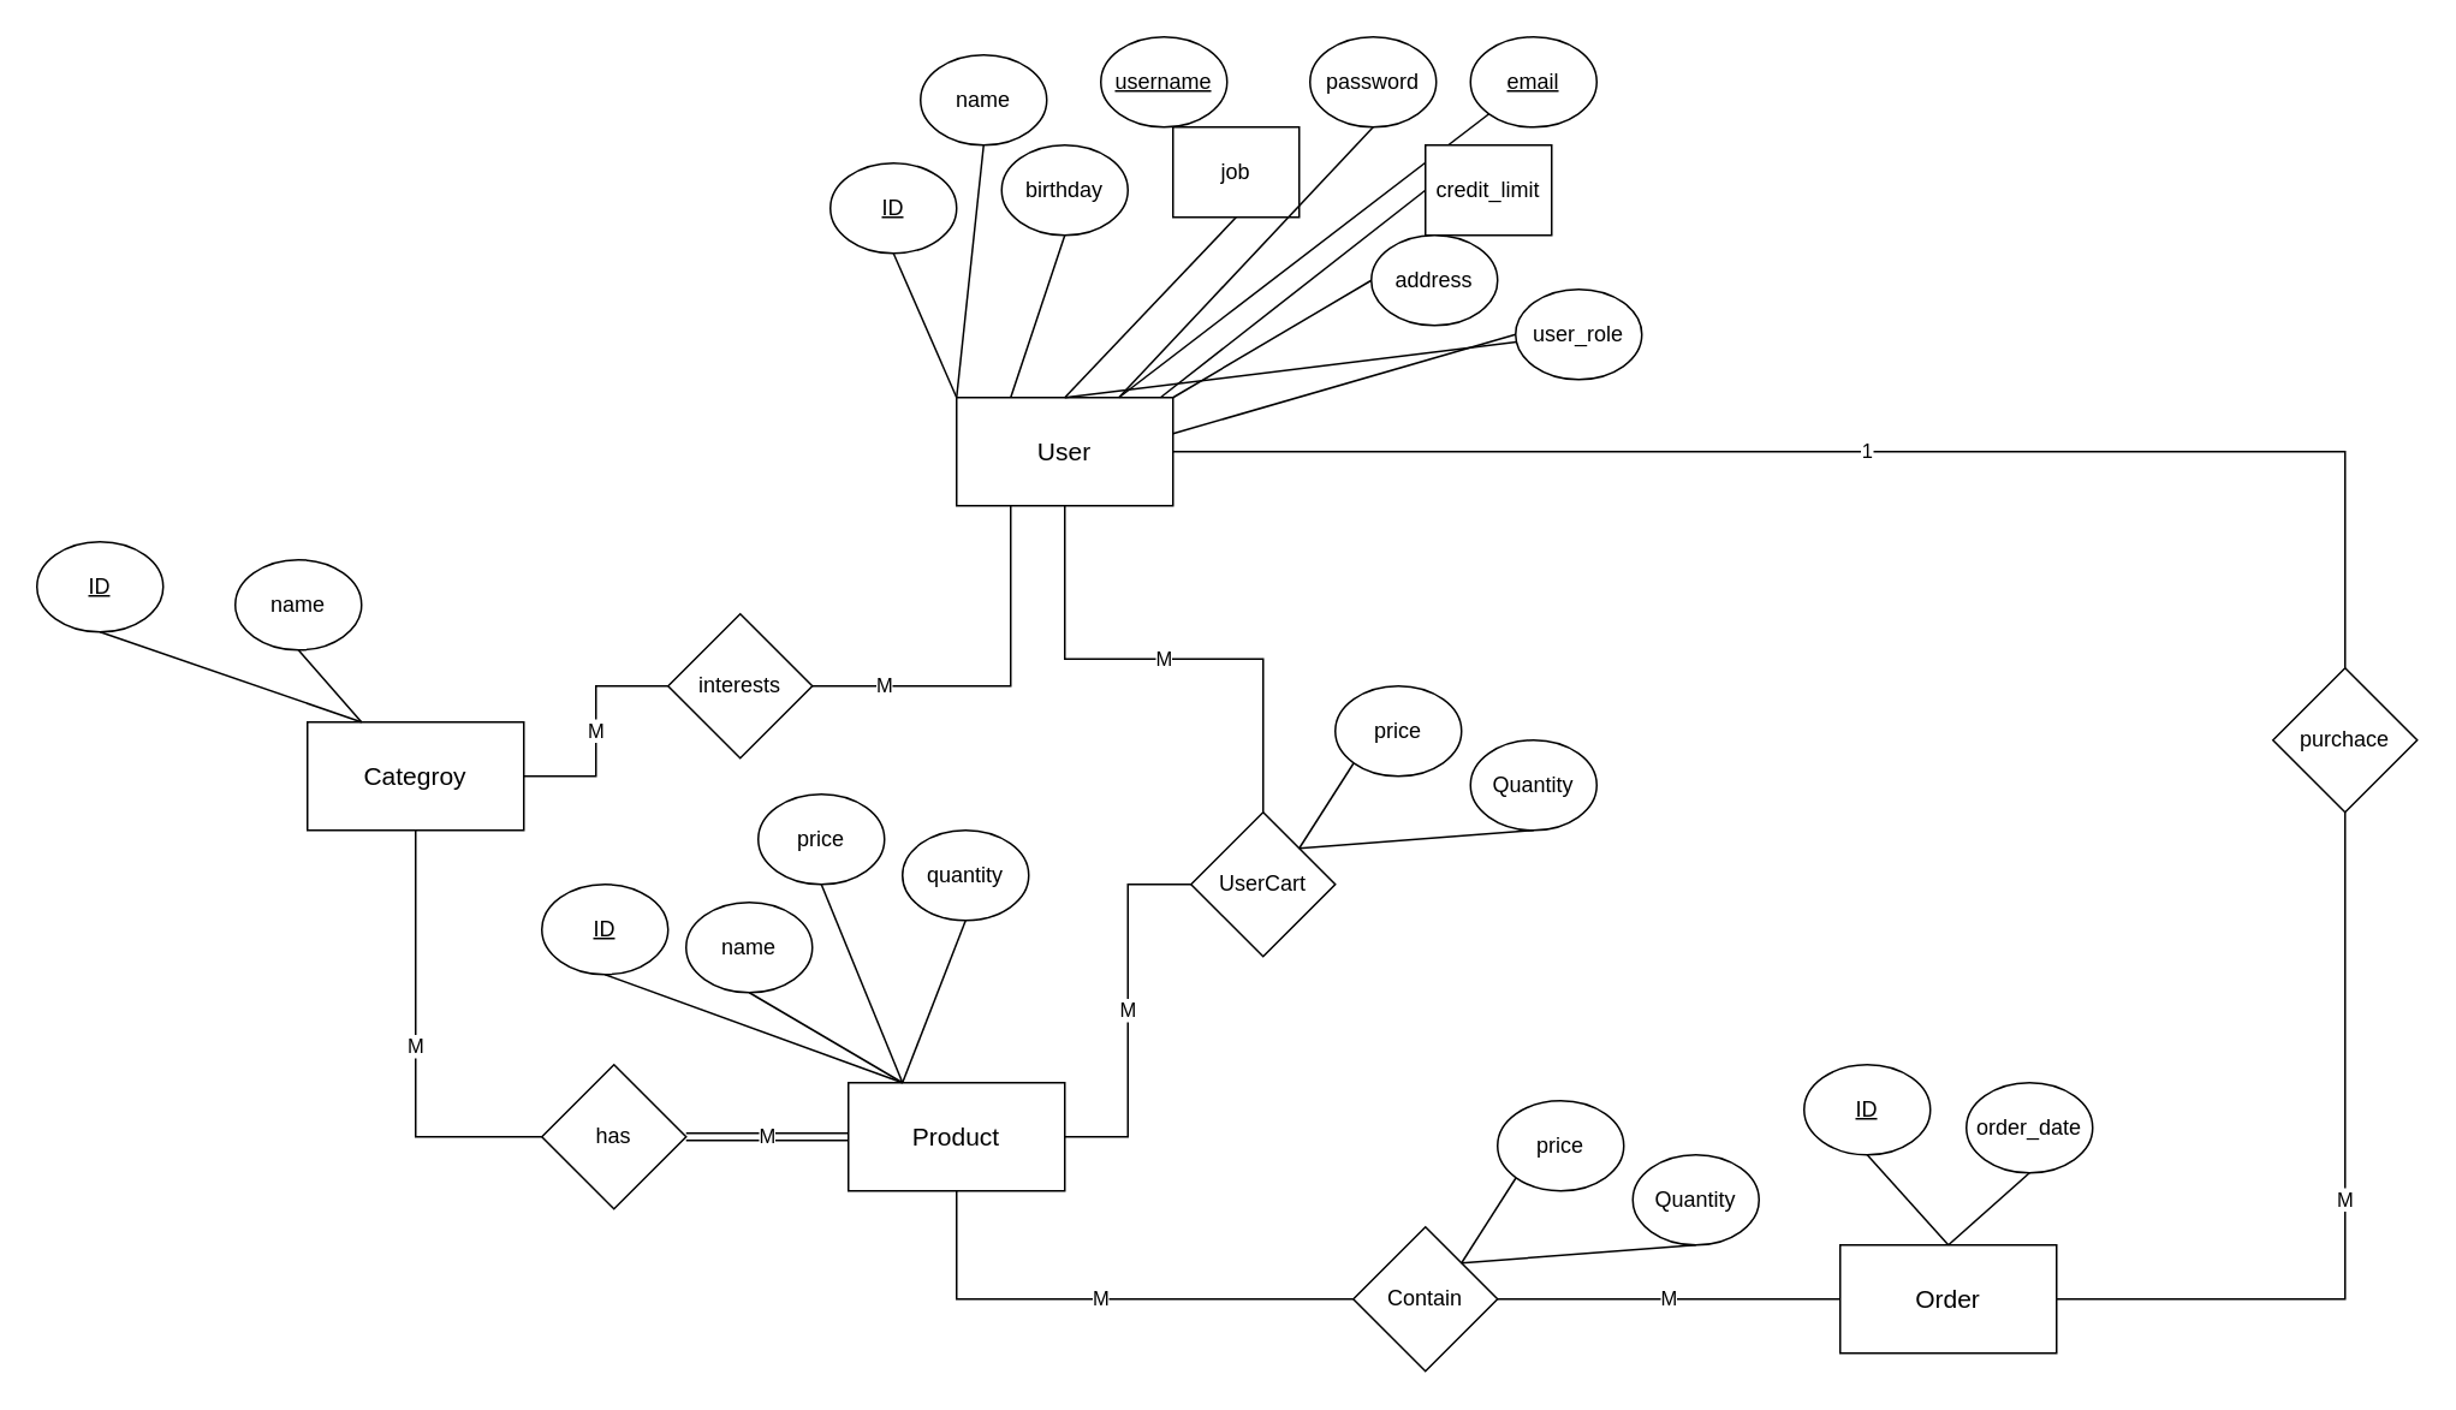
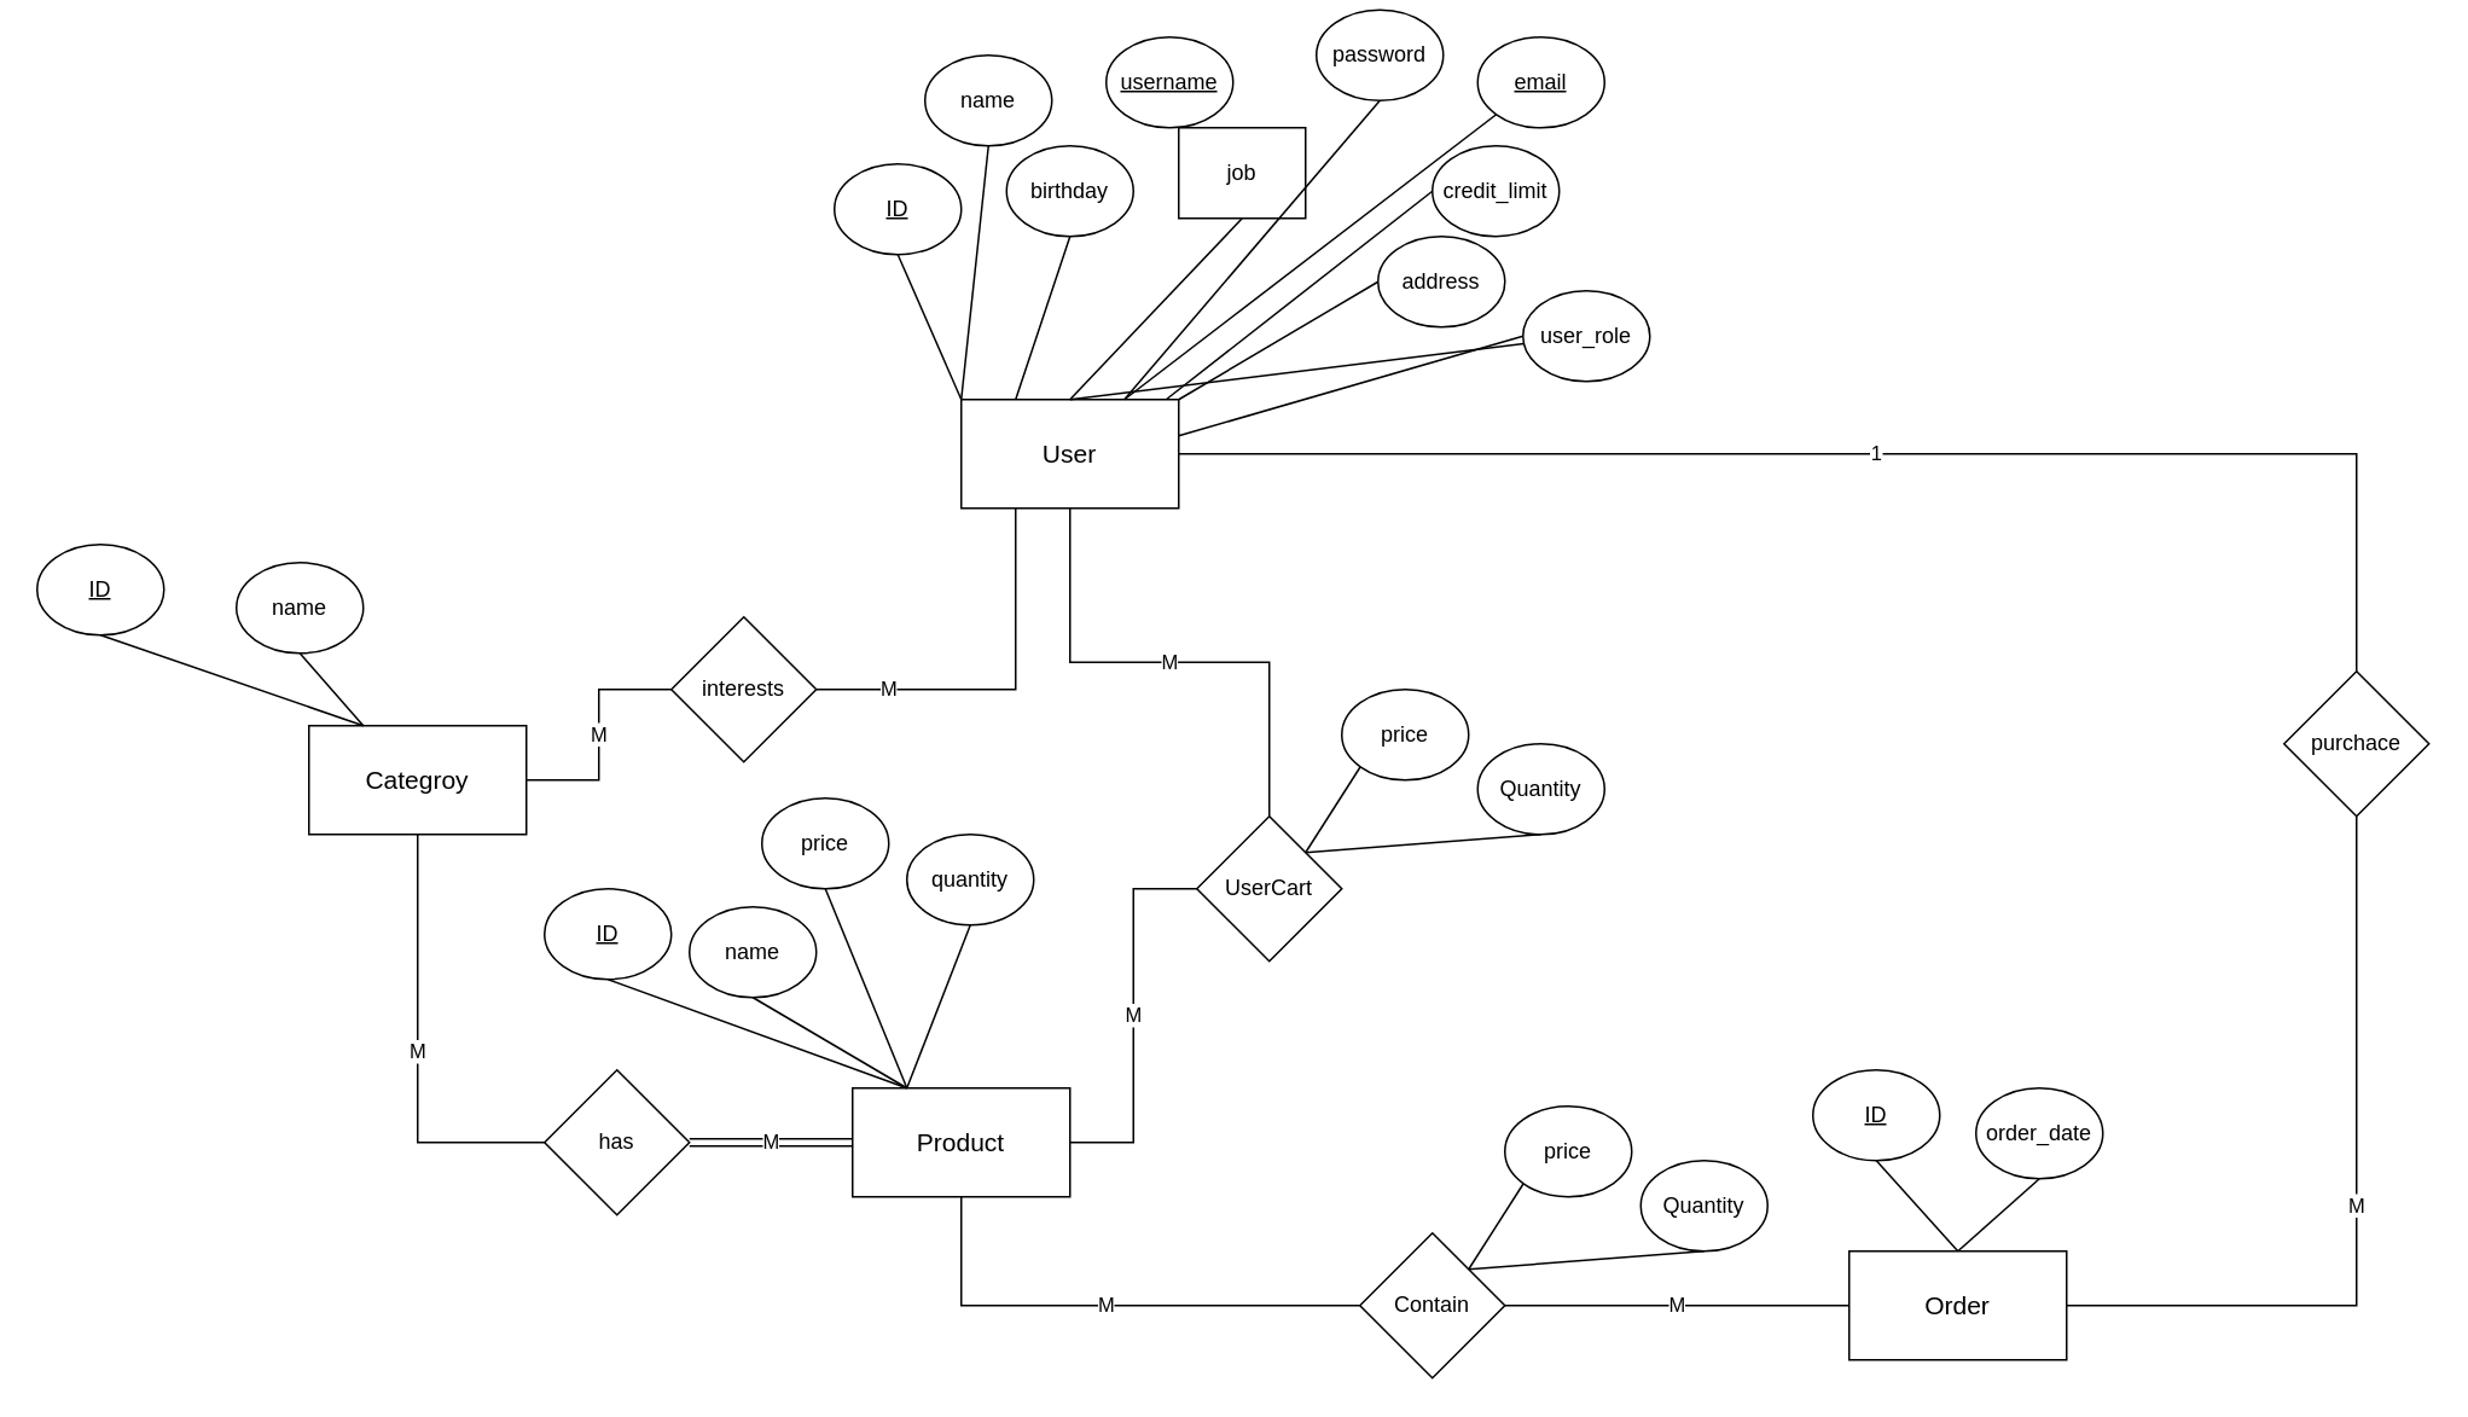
  <mxCell id="0" />
  <mxCell id="1" parent="0" />
  <mxCell id="2" value="M" style="edgeStyle=orthogonalEdgeStyle;rounded=0;orthogonalLoop=1;jettySize=auto;html=1;entryX=0.5;entryY=0;entryDx=0;entryDy=0;endArrow=none;endFill=0;exitX=0.5;exitY=1;exitDx=0;exitDy=0;" parent="1" source="4" target="29" edge="1"><mxGeometry relative="1" as="geometry" /></mxCell>
  <mxCell id="3" value="1" style="edgeStyle=orthogonalEdgeStyle;rounded=0;orthogonalLoop=1;jettySize=auto;html=1;endArrow=none;endFill=0;" edge="1" parent="1" source="4" target="54"><mxGeometry relative="1" as="geometry" /></mxCell>
  <mxCell id="4" value="&lt;font style=&quot;font-size: 14px;&quot;&gt;User&lt;/font&gt;" style="rounded=0;whiteSpace=wrap;html=1;" parent="1" vertex="1"><mxGeometry x="530" y="220" width="120" height="60" as="geometry" /></mxCell>
  <mxCell id="5" value="&lt;u&gt;ID&lt;/u&gt;" style="ellipse;whiteSpace=wrap;html=1;" parent="1" vertex="1"><mxGeometry x="460" y="90" width="70" height="50" as="geometry" /></mxCell>
  <mxCell id="6" value="" style="endArrow=none;html=1;rounded=0;entryX=0.5;entryY=1;entryDx=0;entryDy=0;exitX=0;exitY=0;exitDx=0;exitDy=0;" parent="1" source="4" target="5" edge="1"><mxGeometry width="50" height="50" relative="1" as="geometry"><mxPoint x="790" y="280" as="sourcePoint" /><mxPoint x="840" y="230" as="targetPoint" /></mxGeometry></mxCell>
  <mxCell id="7" value="name" style="ellipse;whiteSpace=wrap;html=1;" parent="1" vertex="1"><mxGeometry x="510" y="30" width="70" height="50" as="geometry" /></mxCell>
  <mxCell id="8" value="" style="endArrow=none;html=1;rounded=0;entryX=0.5;entryY=1;entryDx=0;entryDy=0;exitX=0;exitY=0;exitDx=0;exitDy=0;" parent="1" source="4" target="7" edge="1"><mxGeometry width="50" height="50" relative="1" as="geometry"><mxPoint x="600" y="170" as="sourcePoint" /><mxPoint x="910" y="180" as="targetPoint" /></mxGeometry></mxCell>
  <mxCell id="9" value="birthday" style="ellipse;whiteSpace=wrap;html=1;" parent="1" vertex="1"><mxGeometry x="555" y="80" width="70" height="50" as="geometry" /></mxCell>
  <mxCell id="10" value="" style="endArrow=none;html=1;rounded=0;entryX=0.5;entryY=1;entryDx=0;entryDy=0;exitX=0.25;exitY=0;exitDx=0;exitDy=0;" parent="1" source="4" target="9" edge="1"><mxGeometry width="50" height="50" relative="1" as="geometry"><mxPoint x="490" y="290" as="sourcePoint" /><mxPoint x="960" y="230" as="targetPoint" /></mxGeometry></mxCell>
  <mxCell id="11" value="" style="endArrow=none;html=1;rounded=0;exitX=0.5;exitY=0;exitDx=0;exitDy=0;" parent="1" source="4" target="51" edge="1"><mxGeometry width="50" height="50" relative="1" as="geometry"><mxPoint x="570" y="230" as="sourcePoint" /><mxPoint x="650" y="90" as="targetPoint" /></mxGeometry></mxCell>
  <mxCell id="12" value="&lt;u&gt;username&lt;/u&gt;" style="ellipse;whiteSpace=wrap;html=1;" parent="1" vertex="1"><mxGeometry x="610" y="20" width="70" height="50" as="geometry" /></mxCell>
  <mxCell id="13" value="" style="endArrow=none;html=1;rounded=0;exitX=0.5;exitY=0;exitDx=0;exitDy=0;entryX=0.5;entryY=1;entryDx=0;entryDy=0;" parent="1" source="4" target="14" edge="1"><mxGeometry width="50" height="50" relative="1" as="geometry"><mxPoint x="600" y="230" as="sourcePoint" /><mxPoint x="650" y="120" as="targetPoint" /></mxGeometry></mxCell>
  <mxCell id="14" value="job" style="whiteSpace=wrap;html=1;rounded=0;" parent="1" vertex="1"><mxGeometry x="650" y="70" width="70" height="50" as="geometry" /></mxCell>
  <mxCell id="15" value="" style="endArrow=none;html=1;rounded=0;exitX=0.75;exitY=0;exitDx=0;exitDy=0;entryX=0.5;entryY=1;entryDx=0;entryDy=0;" parent="1" source="4" target="16" edge="1"><mxGeometry width="50" height="50" relative="1" as="geometry"><mxPoint x="590" y="220" as="sourcePoint" /><mxPoint x="760" y="80" as="targetPoint" /></mxGeometry></mxCell>
- <mxCell id="16" value="password" style="ellipse;whiteSpace=wrap;html=1;" parent="1" vertex="1"><mxGeometry x="726" y="20" width="70" height="50" as="geometry" /></mxCell>
+ <mxCell id="16" value="password" style="ellipse;whiteSpace=wrap;html=1;" parent="1" vertex="1"><mxGeometry x="726" y="5" width="70" height="50" as="geometry" /></mxCell>
  <mxCell id="17" value="&lt;u&gt; email&lt;/u&gt;" style="ellipse;whiteSpace=wrap;html=1;" parent="1" vertex="1"><mxGeometry x="815" y="20" width="70" height="50" as="geometry" /></mxCell>
  <mxCell id="18" value="" style="endArrow=none;html=1;rounded=0;exitX=0.75;exitY=0;exitDx=0;exitDy=0;entryX=0;entryY=1;entryDx=0;entryDy=0;" parent="1" source="4" target="17" edge="1"><mxGeometry width="50" height="50" relative="1" as="geometry"><mxPoint x="630" y="230" as="sourcePoint" /><mxPoint x="771" y="80" as="targetPoint" /></mxGeometry></mxCell>
  <mxCell id="19" value="" style="endArrow=none;html=1;rounded=0;exitX=0.942;exitY=0;exitDx=0;exitDy=0;exitPerimeter=0;entryX=0;entryY=0.5;entryDx=0;entryDy=0;" parent="1" source="4" target="20" edge="1"><mxGeometry width="50" height="50" relative="1" as="geometry"><mxPoint x="630" y="230" as="sourcePoint" /><mxPoint x="700" y="190" as="targetPoint" /></mxGeometry></mxCell>
- <mxCell id="20" value=" credit_limit" style="whiteSpace=wrap;html=1;rounded=0;" parent="1" vertex="1"><mxGeometry x="790" y="80" width="70" height="50" as="geometry" /></mxCell>
+ <mxCell id="20" value=" credit_limit" style="ellipse;whiteSpace=wrap;html=1;" parent="1" vertex="1"><mxGeometry x="790" y="80" width="70" height="50" as="geometry" /></mxCell>
  <mxCell id="21" value="" style="endArrow=none;html=1;rounded=0;exitX=1;exitY=0;exitDx=0;exitDy=0;entryX=0;entryY=0.5;entryDx=0;entryDy=0;" parent="1" source="4" target="22" edge="1"><mxGeometry width="50" height="50" relative="1" as="geometry"><mxPoint x="653" y="230" as="sourcePoint" /><mxPoint x="710" y="200" as="targetPoint" /></mxGeometry></mxCell>
  <mxCell id="22" value=" address" style="ellipse;whiteSpace=wrap;html=1;" parent="1" vertex="1"><mxGeometry x="760" y="130" width="70" height="50" as="geometry" /></mxCell>
  <mxCell id="23" value="&lt;font style=&quot;font-size: 14px;&quot;&gt;Categroy&lt;/font&gt;" style="rounded=0;whiteSpace=wrap;html=1;" parent="1" vertex="1"><mxGeometry x="170" y="400" width="120" height="60" as="geometry" /></mxCell>
  <mxCell id="24" value="M" style="edgeStyle=orthogonalEdgeStyle;rounded=0;orthogonalLoop=1;jettySize=auto;html=1;entryX=1;entryY=0.5;entryDx=0;entryDy=0;endArrow=none;endFill=0;shape=link;" parent="1" source="25" target="31" edge="1"><mxGeometry relative="1" as="geometry" /></mxCell>
  <mxCell id="25" value="&lt;font style=&quot;font-size: 14px;&quot;&gt;Product&lt;/font&gt;" style="rounded=0;whiteSpace=wrap;html=1;" parent="1" vertex="1"><mxGeometry x="470" y="600" width="120" height="60" as="geometry" /></mxCell>
  <mxCell id="26" value="M" style="edgeStyle=orthogonalEdgeStyle;rounded=0;orthogonalLoop=1;jettySize=auto;html=1;exitX=0;exitY=0.5;exitDx=0;exitDy=0;endArrow=none;endFill=0;" edge="1" parent="1" source="27" target="60"><mxGeometry relative="1" as="geometry" /></mxCell>
  <mxCell id="27" value="&lt;font style=&quot;font-size: 14px;&quot;&gt;Order&lt;/font&gt;" style="rounded=0;whiteSpace=wrap;html=1;" parent="1" vertex="1"><mxGeometry x="1020" y="690" width="120" height="60" as="geometry" /></mxCell>
  <mxCell id="28" value="M" style="edgeStyle=orthogonalEdgeStyle;rounded=0;orthogonalLoop=1;jettySize=auto;html=1;entryX=1;entryY=0.5;entryDx=0;entryDy=0;endArrow=none;endFill=0;" edge="1" parent="1" source="29" target="25"><mxGeometry relative="1" as="geometry" /></mxCell>
  <mxCell id="29" value="UserCart" style="rhombus;whiteSpace=wrap;html=1;rounded=0;" parent="1" vertex="1"><mxGeometry x="660" y="450" width="80" height="80" as="geometry" /></mxCell>
  <mxCell id="30" value="M" style="edgeStyle=orthogonalEdgeStyle;rounded=0;orthogonalLoop=1;jettySize=auto;html=1;exitX=0;exitY=0.5;exitDx=0;exitDy=0;entryX=0.5;entryY=1;entryDx=0;entryDy=0;endArrow=none;endFill=0;" parent="1" source="31" target="23" edge="1"><mxGeometry relative="1" as="geometry" /></mxCell>
  <mxCell id="31" value="has" style="rhombus;whiteSpace=wrap;html=1;rounded=0;" parent="1" vertex="1"><mxGeometry x="300" y="590" width="80" height="80" as="geometry" /></mxCell>
  <mxCell id="32" value="M" style="edgeStyle=orthogonalEdgeStyle;rounded=0;orthogonalLoop=1;jettySize=auto;html=1;entryX=0.25;entryY=1;entryDx=0;entryDy=0;endArrow=none;endFill=0;" parent="1" source="34" target="4" edge="1"><mxGeometry x="-0.619" relative="1" as="geometry"><mxPoint as="offset" /></mxGeometry></mxCell>
  <mxCell id="33" value="M" style="edgeStyle=orthogonalEdgeStyle;rounded=0;orthogonalLoop=1;jettySize=auto;html=1;entryX=1;entryY=0.5;entryDx=0;entryDy=0;endArrow=none;endFill=0;" parent="1" source="34" target="23" edge="1"><mxGeometry relative="1" as="geometry" /></mxCell>
  <mxCell id="34" value="interests" style="rhombus;whiteSpace=wrap;html=1;rounded=0;" parent="1" vertex="1"><mxGeometry x="370" y="340" width="80" height="80" as="geometry" /></mxCell>
  <mxCell id="35" value="&lt;u&gt;ID&lt;/u&gt;" style="ellipse;whiteSpace=wrap;html=1;" parent="1" vertex="1"><mxGeometry x="20" y="300" width="70" height="50" as="geometry" /></mxCell>
  <mxCell id="36" value="name" style="ellipse;whiteSpace=wrap;html=1;" parent="1" vertex="1"><mxGeometry x="130" y="310" width="70" height="50" as="geometry" /></mxCell>
  <mxCell id="37" value="" style="endArrow=none;html=1;rounded=0;entryX=0.5;entryY=1;entryDx=0;entryDy=0;exitX=0;exitY=0;exitDx=0;exitDy=0;" parent="1" target="36" edge="1"><mxGeometry width="50" height="50" relative="1" as="geometry"><mxPoint x="200" y="400" as="sourcePoint" /><mxPoint x="580" y="360" as="targetPoint" /></mxGeometry></mxCell>
  <mxCell id="38" value="" style="endArrow=none;html=1;rounded=0;entryX=0.5;entryY=1;entryDx=0;entryDy=0;exitX=0;exitY=0;exitDx=0;exitDy=0;" parent="1" target="35" edge="1"><mxGeometry width="50" height="50" relative="1" as="geometry"><mxPoint x="200" y="400" as="sourcePoint" /><mxPoint x="510" y="410" as="targetPoint" /></mxGeometry></mxCell>
  <mxCell id="39" value="&lt;u&gt;ID&lt;/u&gt;" style="ellipse;whiteSpace=wrap;html=1;" parent="1" vertex="1"><mxGeometry x="300" y="490" width="70" height="50" as="geometry" /></mxCell>
  <mxCell id="40" value="name" style="ellipse;whiteSpace=wrap;html=1;" parent="1" vertex="1"><mxGeometry x="380" y="500" width="70" height="50" as="geometry" /></mxCell>
  <mxCell id="41" value="" style="endArrow=none;html=1;rounded=0;entryX=0.5;entryY=1;entryDx=0;entryDy=0;exitX=0;exitY=0;exitDx=0;exitDy=0;" parent="1" target="39" edge="1"><mxGeometry width="50" height="50" relative="1" as="geometry"><mxPoint x="500" y="600" as="sourcePoint" /><mxPoint x="810" y="610" as="targetPoint" /></mxGeometry></mxCell>
  <mxCell id="42" value="" style="endArrow=none;html=1;rounded=0;entryX=0.5;entryY=1;entryDx=0;entryDy=0;exitX=0;exitY=0;exitDx=0;exitDy=0;" parent="1" target="40" edge="1"><mxGeometry width="50" height="50" relative="1" as="geometry"><mxPoint x="500" y="600" as="sourcePoint" /><mxPoint x="880" y="560" as="targetPoint" /></mxGeometry></mxCell>
  <mxCell id="43" value="" style="endArrow=none;html=1;rounded=0;entryX=0.5;entryY=1;entryDx=0;entryDy=0;" parent="1" target="44" edge="1"><mxGeometry width="50" height="50" relative="1" as="geometry"><mxPoint x="500" y="600" as="sourcePoint" /><mxPoint x="935" y="510" as="targetPoint" /></mxGeometry></mxCell>
  <mxCell id="44" value="price" style="ellipse;whiteSpace=wrap;html=1;" parent="1" vertex="1"><mxGeometry x="420" y="440" width="70" height="50" as="geometry" /></mxCell>
  <mxCell id="45" value="" style="endArrow=none;html=1;rounded=0;entryX=0.5;entryY=1;entryDx=0;entryDy=0;exitX=0.25;exitY=0;exitDx=0;exitDy=0;" parent="1" source="25" target="46" edge="1"><mxGeometry width="50" height="50" relative="1" as="geometry"><mxPoint x="580" y="620" as="sourcePoint" /><mxPoint x="1015" y="530" as="targetPoint" /></mxGeometry></mxCell>
  <mxCell id="46" value="quantity" style="ellipse;whiteSpace=wrap;html=1;" parent="1" vertex="1"><mxGeometry x="500" y="460" width="70" height="50" as="geometry" /></mxCell>
  <mxCell id="47" value="&lt;u&gt;ID&lt;/u&gt;" style="ellipse;whiteSpace=wrap;html=1;" parent="1" vertex="1"><mxGeometry x="1000" y="590" width="70" height="50" as="geometry" /></mxCell>
  <mxCell id="48" value="" style="endArrow=none;html=1;rounded=0;entryX=0.5;entryY=1;entryDx=0;entryDy=0;exitX=0.25;exitY=0;exitDx=0;exitDy=0;" parent="1" target="47" edge="1"><mxGeometry width="50" height="50" relative="1" as="geometry"><mxPoint x="1080" y="690" as="sourcePoint" /><mxPoint x="1396" y="720" as="targetPoint" /></mxGeometry></mxCell>
  <mxCell id="49" value="" style="endArrow=none;html=1;rounded=0;entryX=0.5;entryY=1;entryDx=0;entryDy=0;" parent="1" target="50" edge="1"><mxGeometry width="50" height="50" relative="1" as="geometry"><mxPoint x="1080" y="690" as="sourcePoint" /><mxPoint x="1406" y="730" as="targetPoint" /></mxGeometry></mxCell>
  <mxCell id="50" value="order_date" style="ellipse;whiteSpace=wrap;html=1;" parent="1" vertex="1"><mxGeometry x="1090" y="600" width="70" height="50" as="geometry" /></mxCell>
  <mxCell id="51" value=" user_role" style="ellipse;whiteSpace=wrap;html=1;" parent="1" vertex="1"><mxGeometry x="840" y="160" width="70" height="50" as="geometry" /></mxCell>
  <mxCell id="52" value="" style="endArrow=none;html=1;rounded=0;exitX=1;exitY=0;exitDx=0;exitDy=0;entryX=0;entryY=0.5;entryDx=0;entryDy=0;" parent="1" target="51" edge="1"><mxGeometry width="50" height="50" relative="1" as="geometry"><mxPoint x="650" y="240" as="sourcePoint" /><mxPoint x="710" y="220" as="targetPoint" /></mxGeometry></mxCell>
  <mxCell id="53" value="M" style="edgeStyle=orthogonalEdgeStyle;rounded=0;orthogonalLoop=1;jettySize=auto;html=1;entryX=1;entryY=0.5;entryDx=0;entryDy=0;exitX=0.5;exitY=1;exitDx=0;exitDy=0;endArrow=none;endFill=0;" parent="1" source="54" target="27" edge="1"><mxGeometry relative="1" as="geometry" /></mxCell>
  <mxCell id="54" value="purchace" style="rhombus;whiteSpace=wrap;html=1;rounded=0;" parent="1" vertex="1"><mxGeometry x="1260" y="370" width="80" height="80" as="geometry" /></mxCell>
  <mxCell id="55" value="Quantity" style="ellipse;whiteSpace=wrap;html=1;" vertex="1" parent="1"><mxGeometry x="815" y="410" width="70" height="50" as="geometry" /></mxCell>
  <mxCell id="56" value="price" style="ellipse;whiteSpace=wrap;html=1;" vertex="1" parent="1"><mxGeometry x="740" y="380" width="70" height="50" as="geometry" /></mxCell>
  <mxCell id="57" value="" style="endArrow=none;html=1;rounded=0;entryX=0.5;entryY=1;entryDx=0;entryDy=0;exitX=1;exitY=0;exitDx=0;exitDy=0;" edge="1" target="55" parent="1" source="29"><mxGeometry width="50" height="50" relative="1" as="geometry"><mxPoint x="840" y="370" as="sourcePoint" /><mxPoint x="1401" y="420" as="targetPoint" /></mxGeometry></mxCell>
  <mxCell id="58" value="" style="endArrow=none;html=1;rounded=0;entryX=0;entryY=1;entryDx=0;entryDy=0;exitX=1;exitY=0;exitDx=0;exitDy=0;" edge="1" parent="1" source="29" target="56"><mxGeometry width="50" height="50" relative="1" as="geometry"><mxPoint x="935" y="410" as="sourcePoint" /><mxPoint x="1050" y="270" as="targetPoint" /></mxGeometry></mxCell>
  <mxCell id="59" value="M" style="edgeStyle=orthogonalEdgeStyle;rounded=0;orthogonalLoop=1;jettySize=auto;html=1;entryX=0.5;entryY=1;entryDx=0;entryDy=0;endArrow=none;endFill=0;" edge="1" parent="1" source="60" target="25"><mxGeometry relative="1" as="geometry" /></mxCell>
  <mxCell id="60" value="Contain" style="rhombus;whiteSpace=wrap;html=1;rounded=0;" vertex="1" parent="1"><mxGeometry x="750" y="680" width="80" height="80" as="geometry" /></mxCell>
  <mxCell id="61" value="price" style="ellipse;whiteSpace=wrap;html=1;" vertex="1" parent="1"><mxGeometry x="830" y="610" width="70" height="50" as="geometry" /></mxCell>
  <mxCell id="62" value="Quantity" style="ellipse;whiteSpace=wrap;html=1;" vertex="1" parent="1"><mxGeometry x="905" y="640" width="70" height="50" as="geometry" /></mxCell>
  <mxCell id="63" value="" style="endArrow=none;html=1;rounded=0;entryX=0.5;entryY=1;entryDx=0;entryDy=0;exitX=1;exitY=0;exitDx=0;exitDy=0;" edge="1" target="62" parent="1"><mxGeometry width="50" height="50" relative="1" as="geometry"><mxPoint x="810" y="700" as="sourcePoint" /><mxPoint x="1491" y="650" as="targetPoint" /></mxGeometry></mxCell>
  <mxCell id="64" value="" style="endArrow=none;html=1;rounded=0;entryX=0;entryY=1;entryDx=0;entryDy=0;exitX=1;exitY=0;exitDx=0;exitDy=0;" edge="1" target="61" parent="1"><mxGeometry width="50" height="50" relative="1" as="geometry"><mxPoint x="810" y="700" as="sourcePoint" /><mxPoint x="1140" y="500" as="targetPoint" /></mxGeometry></mxCell>
